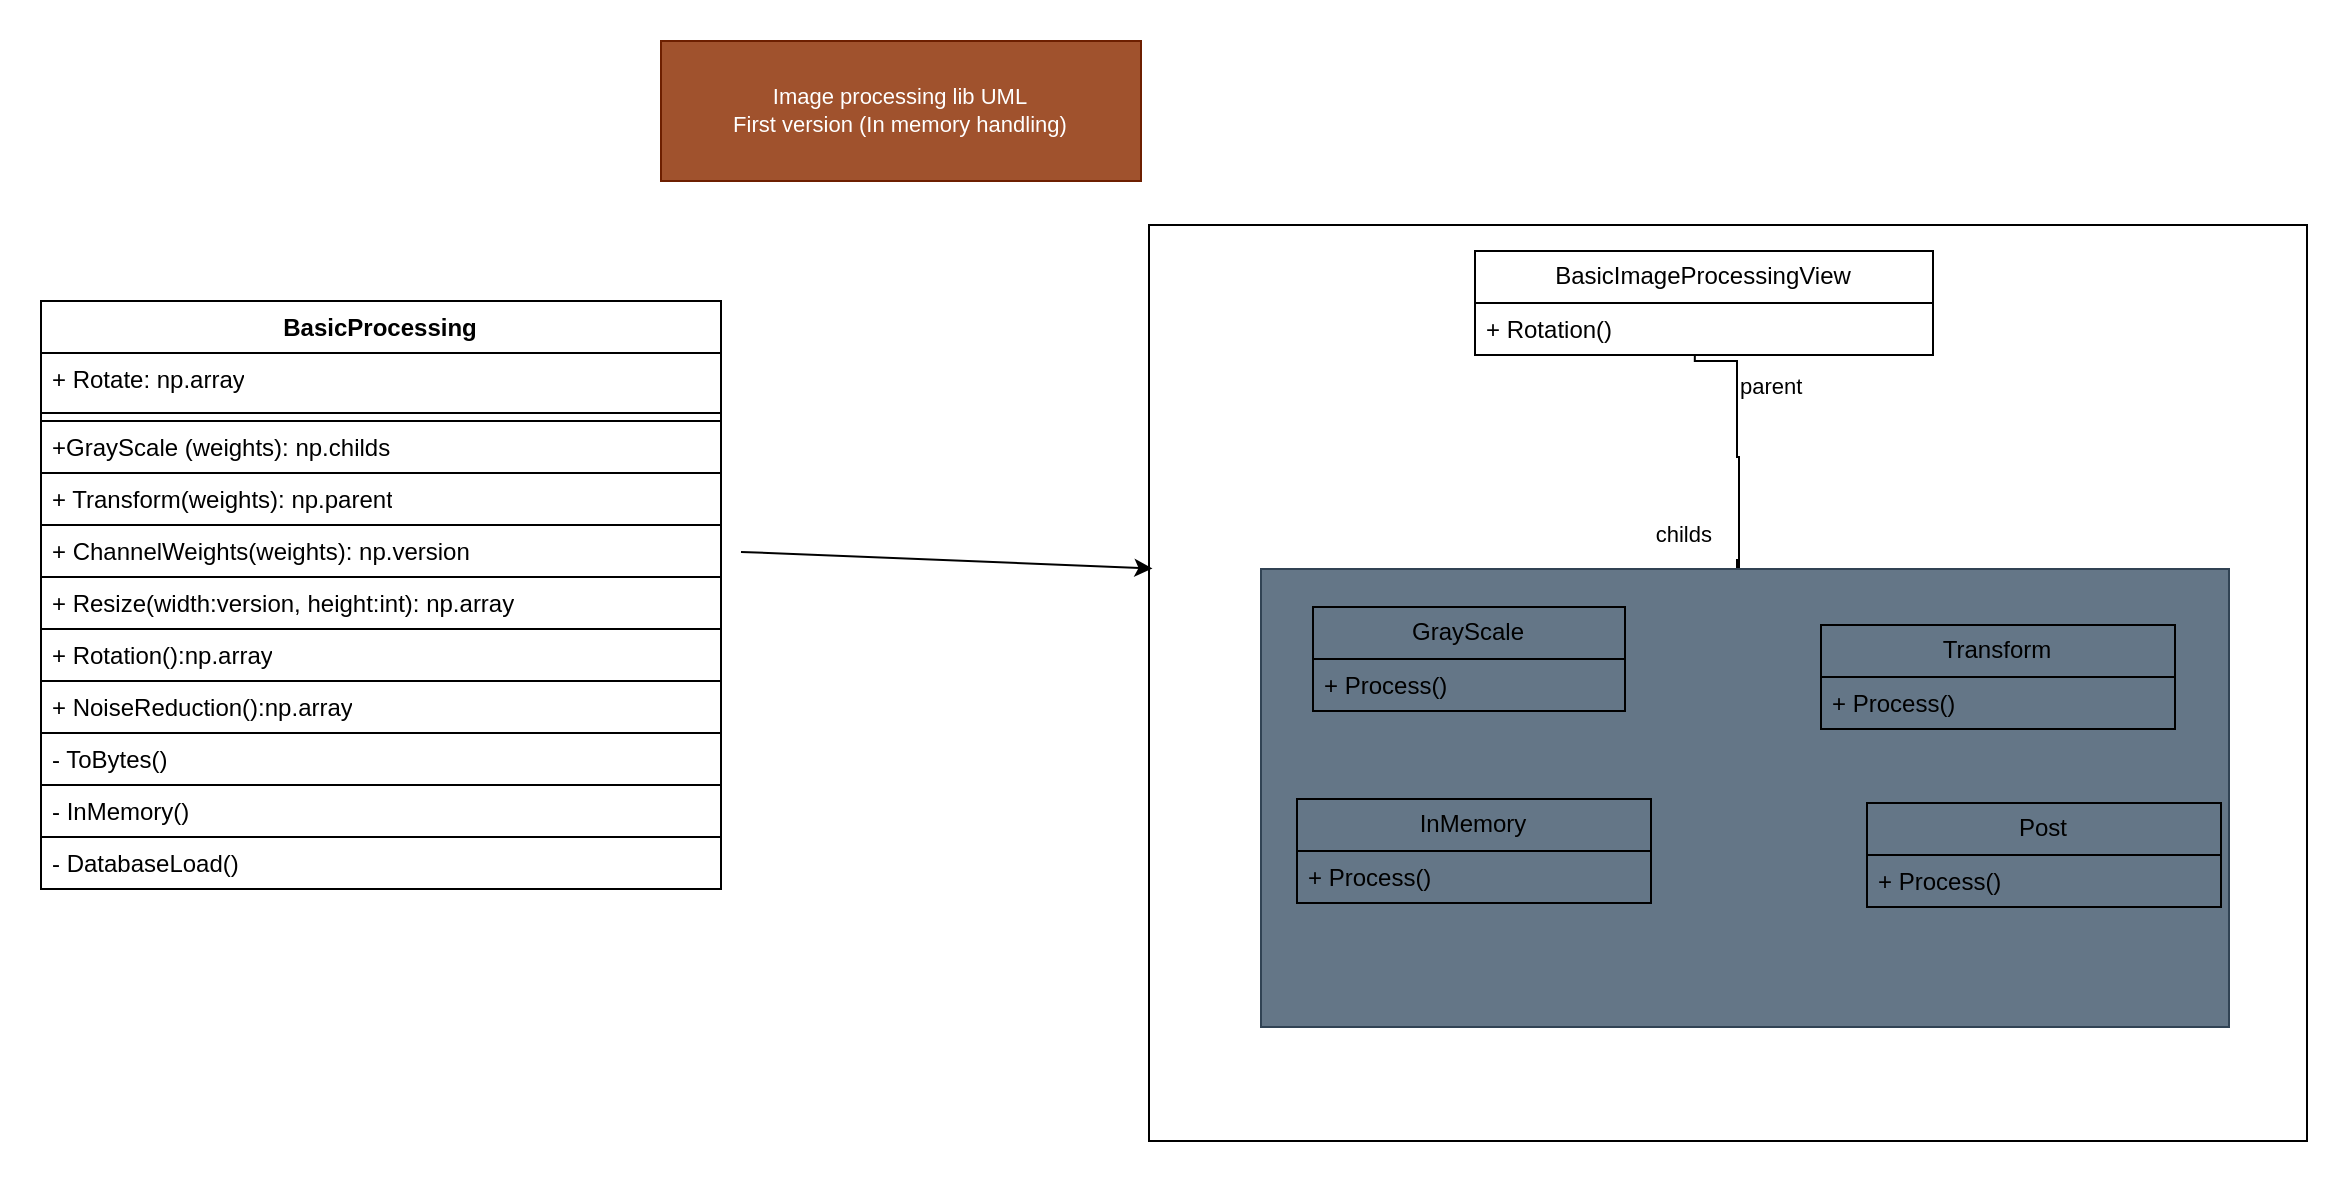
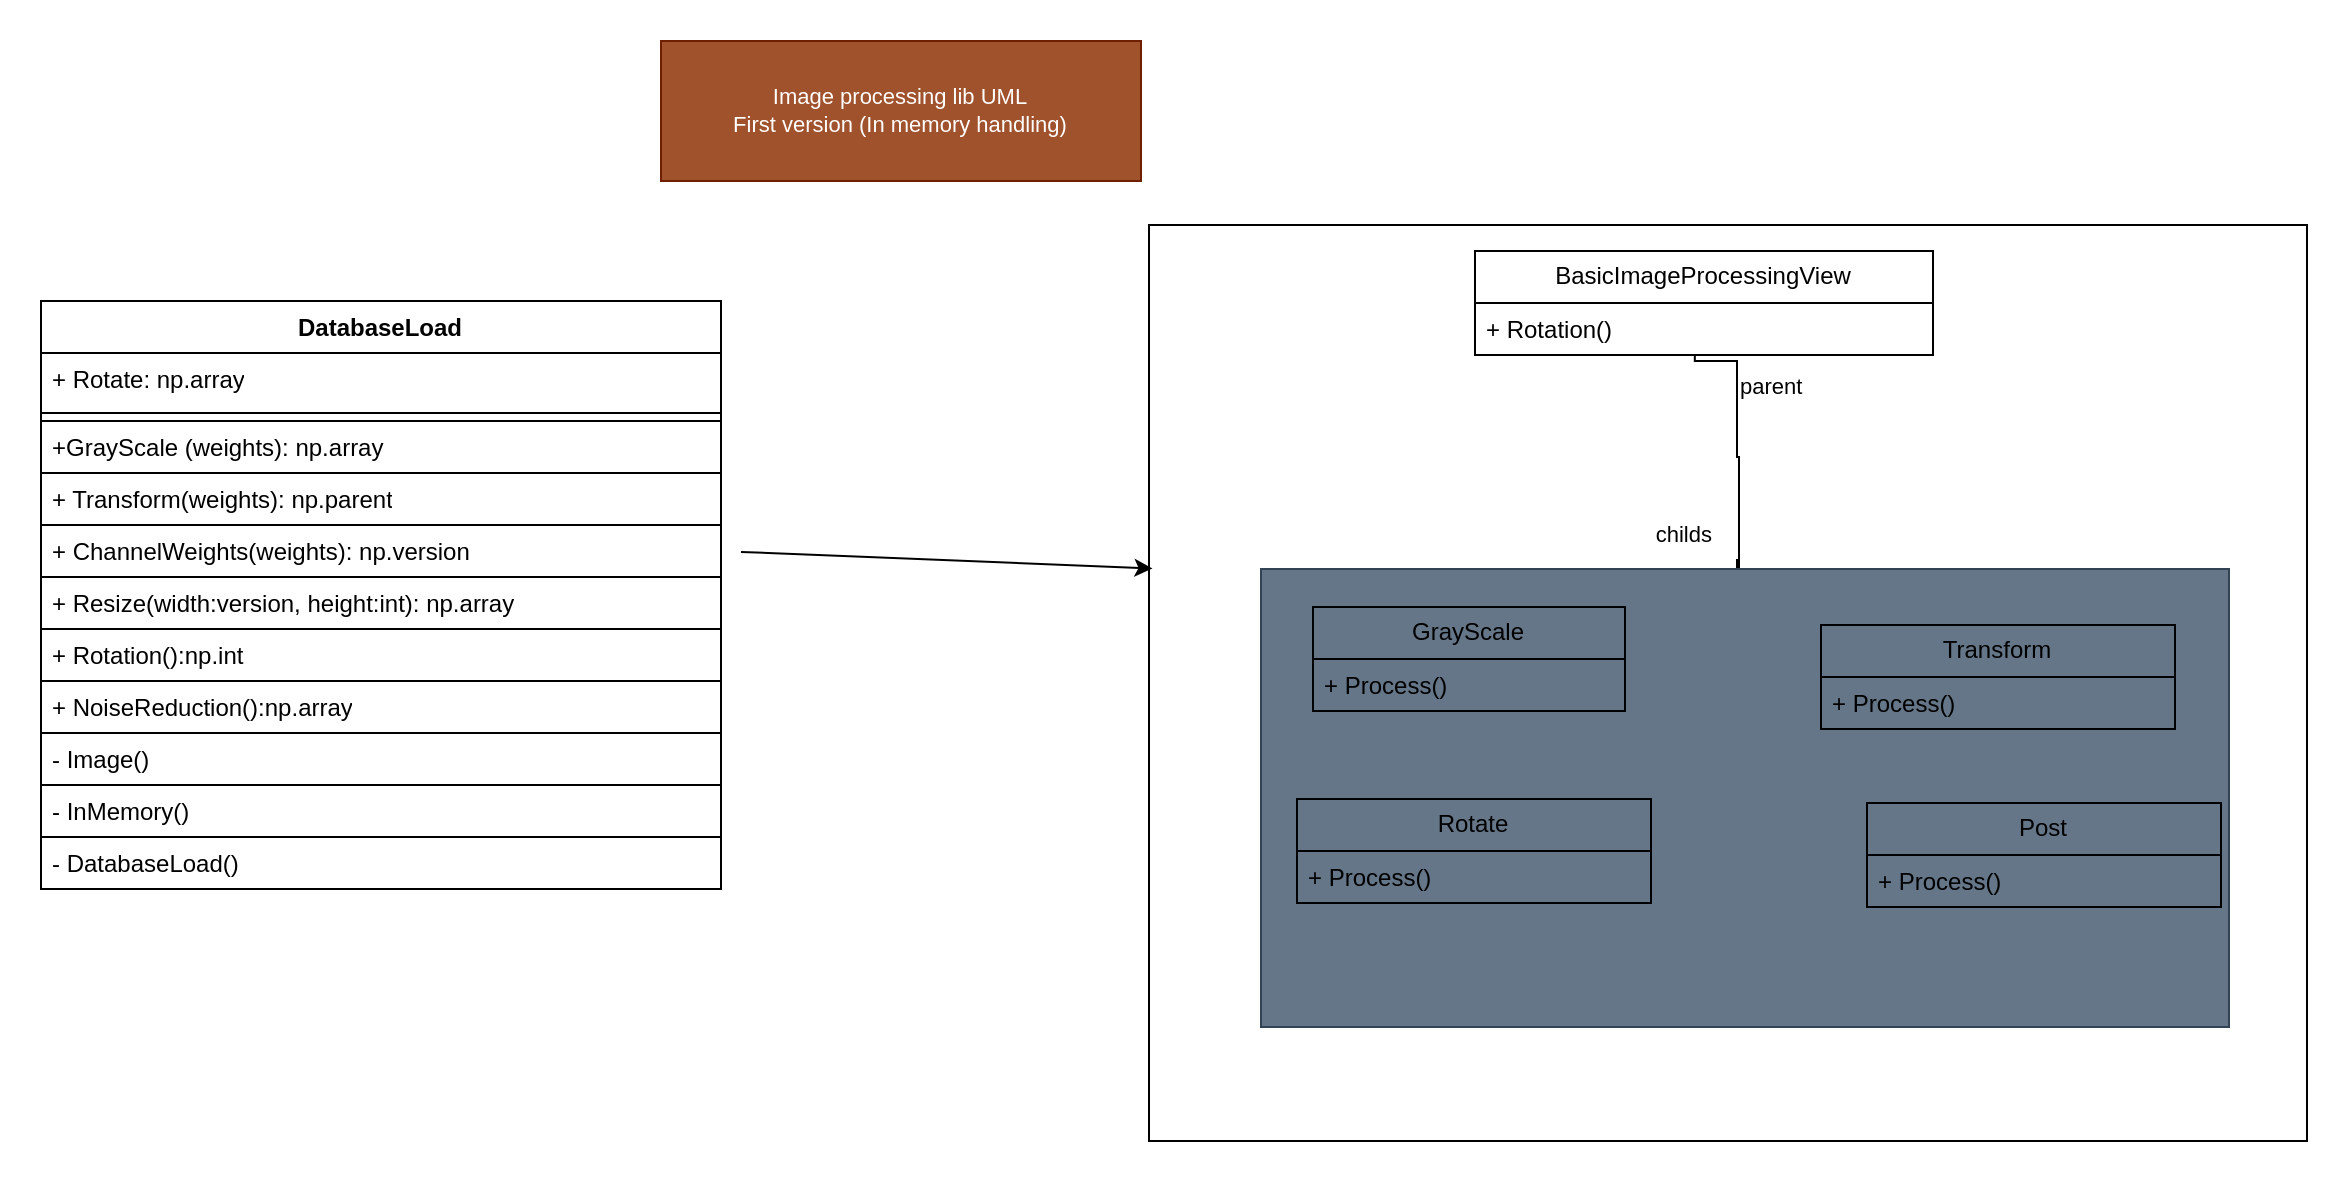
  <mxCell id="0" />
  <mxCell id="1" parent="0" />
  <mxCell id="2" value="" style="rounded=0;whiteSpace=wrap;html=1;movable=0;resizable=0;rotatable=0;deletable=0;editable=0;locked=1;connectable=0;" vertex="1" parent="1"><mxGeometry x="574" y="112" width="579" height="458" as="geometry" /></mxCell>
  <mxCell id="3" value="&lt;span style=&quot;font-size: 11px;&quot;&gt;Image processing lib UML&lt;/span&gt;&lt;div style=&quot;font-size: 11px;&quot;&gt;&lt;span style=&quot;font-size: 11px;&quot;&gt;First version (In memory handling)&lt;/span&gt;&lt;/div&gt;" style="text;html=1;align=center;verticalAlign=middle;whiteSpace=wrap;rounded=0;fillColor=#a0522d;fontColor=#ffffff;strokeColor=#6D1F00;fontSize=11;" vertex="1" parent="1"><mxGeometry x="330" y="20" width="240" height="70" as="geometry" /></mxCell>
- <mxCell id="4" value="BasicProcessing" style="swimlane;fontStyle=1;align=center;verticalAlign=top;childLayout=stackLayout;horizontal=1;startSize=26;horizontalStack=0;resizeParent=1;resizeParentMax=0;resizeLast=0;collapsible=1;marginBottom=0;whiteSpace=wrap;html=1;" vertex="1" parent="1"><mxGeometry x="20" y="150" width="340" height="294" as="geometry" /></mxCell>
+ <mxCell id="4" value="DatabaseLoad" style="swimlane;fontStyle=1;align=center;verticalAlign=top;childLayout=stackLayout;horizontal=1;startSize=26;horizontalStack=0;resizeParent=1;resizeParentMax=0;resizeLast=0;collapsible=1;marginBottom=0;whiteSpace=wrap;html=1;" vertex="1" parent="1"><mxGeometry x="20" y="150" width="340" height="294" as="geometry" /></mxCell>
  <mxCell id="5" value="+ Rotate: np.array" style="text;strokeColor=none;fillColor=none;align=left;verticalAlign=top;spacingLeft=4;spacingRight=4;overflow=hidden;rotatable=0;points=[[0,0.5],[1,0.5]];portConstraint=eastwest;whiteSpace=wrap;html=1;" vertex="1" parent="4"><mxGeometry y="26" width="340" height="26" as="geometry" /></mxCell>
  <mxCell id="6" value="" style="line;strokeWidth=1;fillColor=none;align=left;verticalAlign=middle;spacingTop=-1;spacingLeft=3;spacingRight=3;rotatable=0;labelPosition=right;points=[];portConstraint=eastwest;strokeColor=inherit;" vertex="1" parent="4"><mxGeometry y="52" width="340" height="8" as="geometry" /></mxCell>
- <mxCell id="7" value="+GrayScale (weights): np.childs" style="text;strokeColor=default;fillColor=none;align=left;verticalAlign=top;spacingLeft=4;spacingRight=4;overflow=hidden;rotatable=0;points=[[0,0.5],[1,0.5]];portConstraint=eastwest;whiteSpace=wrap;html=1;" vertex="1" parent="4"><mxGeometry y="60" width="340" height="26" as="geometry" /></mxCell>
+ <mxCell id="7" value="+GrayScale (weights): np.array" style="text;strokeColor=default;fillColor=none;align=left;verticalAlign=top;spacingLeft=4;spacingRight=4;overflow=hidden;rotatable=0;points=[[0,0.5],[1,0.5]];portConstraint=eastwest;whiteSpace=wrap;html=1;" vertex="1" parent="4"><mxGeometry y="60" width="340" height="26" as="geometry" /></mxCell>
  <mxCell id="8" value="+ Transform(weights): np.parent" style="text;strokeColor=default;fillColor=none;align=left;verticalAlign=top;spacingLeft=4;spacingRight=4;overflow=hidden;rotatable=0;points=[[0,0.5],[1,0.5]];portConstraint=eastwest;whiteSpace=wrap;html=1;" vertex="1" parent="4"><mxGeometry y="86" width="340" height="26" as="geometry" /></mxCell>
  <mxCell id="9" value="+ ChannelWeights(weights): np.version" style="text;strokeColor=default;fillColor=none;align=left;verticalAlign=top;spacingLeft=4;spacingRight=4;overflow=hidden;rotatable=0;points=[[0,0.5],[1,0.5]];portConstraint=eastwest;whiteSpace=wrap;html=1;" vertex="1" parent="4"><mxGeometry y="112" width="340" height="26" as="geometry" /></mxCell>
  <mxCell id="10" value="+ Resize(width:version, height:int): np.array" style="text;strokeColor=default;fillColor=none;align=left;verticalAlign=top;spacingLeft=4;spacingRight=4;overflow=hidden;rotatable=0;points=[[0,0.5],[1,0.5]];portConstraint=eastwest;whiteSpace=wrap;html=1;" vertex="1" parent="4"><mxGeometry y="138" width="340" height="26" as="geometry" /></mxCell>
- <mxCell id="11" value="+ Rotation():np.array" style="text;strokeColor=default;fillColor=none;align=left;verticalAlign=top;spacingLeft=4;spacingRight=4;overflow=hidden;rotatable=0;points=[[0,0.5],[1,0.5]];portConstraint=eastwest;whiteSpace=wrap;html=1;" vertex="1" parent="4"><mxGeometry y="164" width="340" height="26" as="geometry" /></mxCell>
+ <mxCell id="11" value="+ Rotation():np.int" style="text;strokeColor=default;fillColor=none;align=left;verticalAlign=top;spacingLeft=4;spacingRight=4;overflow=hidden;rotatable=0;points=[[0,0.5],[1,0.5]];portConstraint=eastwest;whiteSpace=wrap;html=1;" vertex="1" parent="4"><mxGeometry y="164" width="340" height="26" as="geometry" /></mxCell>
  <mxCell id="12" value="+ NoiseReduction():np.array" style="text;strokeColor=default;fillColor=none;align=left;verticalAlign=top;spacingLeft=4;spacingRight=4;overflow=hidden;rotatable=0;points=[[0,0.5],[1,0.5]];portConstraint=eastwest;whiteSpace=wrap;html=1;" vertex="1" parent="4"><mxGeometry y="190" width="340" height="26" as="geometry" /></mxCell>
- <mxCell id="13" value="- ToBytes()" style="text;strokeColor=default;fillColor=none;align=left;verticalAlign=top;spacingLeft=4;spacingRight=4;overflow=hidden;rotatable=0;points=[[0,0.5],[1,0.5]];portConstraint=eastwest;whiteSpace=wrap;html=1;" vertex="1" parent="4"><mxGeometry y="216" width="340" height="26" as="geometry" /></mxCell>
+ <mxCell id="13" value="- Image()" style="text;strokeColor=default;fillColor=none;align=left;verticalAlign=top;spacingLeft=4;spacingRight=4;overflow=hidden;rotatable=0;points=[[0,0.5],[1,0.5]];portConstraint=eastwest;whiteSpace=wrap;html=1;" vertex="1" parent="4"><mxGeometry y="216" width="340" height="26" as="geometry" /></mxCell>
  <mxCell id="14" value="- InMemory()" style="text;strokeColor=default;fillColor=none;align=left;verticalAlign=top;spacingLeft=4;spacingRight=4;overflow=hidden;rotatable=0;points=[[0,0.5],[1,0.5]];portConstraint=eastwest;whiteSpace=wrap;html=1;" vertex="1" parent="4"><mxGeometry y="242" width="340" height="26" as="geometry" /></mxCell>
  <mxCell id="15" value="- DatabaseLoad()" style="text;strokeColor=default;fillColor=none;align=left;verticalAlign=top;spacingLeft=4;spacingRight=4;overflow=hidden;rotatable=0;points=[[0,0.5],[1,0.5]];portConstraint=eastwest;whiteSpace=wrap;html=1;" vertex="1" parent="4"><mxGeometry y="268" width="340" height="26" as="geometry" /></mxCell>
  <mxCell id="16" value="" style="endArrow=classic;html=1;rounded=0;entryX=0.003;entryY=0.375;entryDx=0;entryDy=0;entryPerimeter=0;" edge="1" parent="1" target="2"><mxGeometry width="50" height="50" relative="1" as="geometry"><mxPoint x="370" y="275.44" as="sourcePoint" /><mxPoint x="600" y="275.44" as="targetPoint" /></mxGeometry></mxCell>
  <mxCell id="17" value="BasicImageProcessingView" style="swimlane;fontStyle=0;childLayout=stackLayout;horizontal=1;startSize=26;fillColor=none;horizontalStack=0;resizeParent=1;resizeParentMax=0;resizeLast=0;collapsible=1;marginBottom=0;whiteSpace=wrap;html=1;" vertex="1" parent="1"><mxGeometry x="737" y="125" width="229" height="52" as="geometry" /></mxCell>
  <mxCell id="18" value="+ Rotation()" style="text;strokeColor=none;fillColor=none;align=left;verticalAlign=top;spacingLeft=4;spacingRight=4;overflow=hidden;rotatable=0;points=[[0,0.5],[1,0.5]];portConstraint=eastwest;whiteSpace=wrap;html=1;" vertex="1" parent="17"><mxGeometry y="26" width="229" height="26" as="geometry" /></mxCell>
  <mxCell id="19" value="" style="rounded=0;whiteSpace=wrap;html=1;fillColor=#647687;fontColor=#ffffff;strokeColor=#314354;" vertex="1" parent="1"><mxGeometry x="630" y="284" width="484" height="229" as="geometry" /></mxCell>
  <mxCell id="20" value="GrayScale" style="swimlane;fontStyle=0;childLayout=stackLayout;horizontal=1;startSize=26;fillColor=none;horizontalStack=0;resizeParent=1;resizeParentMax=0;resizeLast=0;collapsible=1;marginBottom=0;whiteSpace=wrap;html=1;" vertex="1" parent="1"><mxGeometry x="656" y="303" width="156" height="52" as="geometry" /></mxCell>
  <mxCell id="21" value="+ Process()" style="text;strokeColor=none;fillColor=none;align=left;verticalAlign=top;spacingLeft=4;spacingRight=4;overflow=hidden;rotatable=0;points=[[0,0.5],[1,0.5]];portConstraint=eastwest;whiteSpace=wrap;html=1;" vertex="1" parent="20"><mxGeometry y="26" width="156" height="26" as="geometry" /></mxCell>
  <mxCell id="22" value="Transform" style="swimlane;fontStyle=0;childLayout=stackLayout;horizontal=1;startSize=26;fillColor=none;horizontalStack=0;resizeParent=1;resizeParentMax=0;resizeLast=0;collapsible=1;marginBottom=0;whiteSpace=wrap;html=1;" vertex="1" parent="1"><mxGeometry x="910" y="312" width="177" height="52" as="geometry" /></mxCell>
  <mxCell id="23" value="+ Process()" style="text;strokeColor=none;fillColor=none;align=left;verticalAlign=top;spacingLeft=4;spacingRight=4;overflow=hidden;rotatable=0;points=[[0,0.5],[1,0.5]];portConstraint=eastwest;whiteSpace=wrap;html=1;" vertex="1" parent="22"><mxGeometry y="26" width="177" height="26" as="geometry" /></mxCell>
- <mxCell id="24" value="InMemory" style="swimlane;fontStyle=0;childLayout=stackLayout;horizontal=1;startSize=26;fillColor=none;horizontalStack=0;resizeParent=1;resizeParentMax=0;resizeLast=0;collapsible=1;marginBottom=0;whiteSpace=wrap;html=1;" vertex="1" parent="1"><mxGeometry x="648" y="399" width="177" height="52" as="geometry" /></mxCell>
+ <mxCell id="24" value="Rotate" style="swimlane;fontStyle=0;childLayout=stackLayout;horizontal=1;startSize=26;fillColor=none;horizontalStack=0;resizeParent=1;resizeParentMax=0;resizeLast=0;collapsible=1;marginBottom=0;whiteSpace=wrap;html=1;" vertex="1" parent="1"><mxGeometry x="648" y="399" width="177" height="52" as="geometry" /></mxCell>
  <mxCell id="25" value="+ Process()" style="text;strokeColor=none;fillColor=none;align=left;verticalAlign=top;spacingLeft=4;spacingRight=4;overflow=hidden;rotatable=0;points=[[0,0.5],[1,0.5]];portConstraint=eastwest;whiteSpace=wrap;html=1;" vertex="1" parent="24"><mxGeometry y="26" width="177" height="26" as="geometry" /></mxCell>
  <mxCell id="26" value="" style="endArrow=none;html=1;edgeStyle=orthogonalEdgeStyle;rounded=0;exitX=0.48;exitY=1;exitDx=0;exitDy=0;exitPerimeter=0;" edge="1" parent="1" source="18"><mxGeometry relative="1" as="geometry"><mxPoint x="819" y="215" as="sourcePoint" /><mxPoint x="868" y="279" as="targetPoint" /><Array as="points"><mxPoint x="847" y="180" /><mxPoint x="868" y="180" /><mxPoint x="868" y="228" /><mxPoint x="869" y="228" /><mxPoint x="869" y="283" /><mxPoint x="868" y="283" /></Array></mxGeometry></mxCell>
  <mxCell id="27" value="parent" style="edgeLabel;resizable=0;html=1;align=left;verticalAlign=bottom;" connectable="0" vertex="1" parent="26"><mxGeometry x="-1" relative="1" as="geometry"><mxPoint x="21" y="24" as="offset" /></mxGeometry></mxCell>
  <mxCell id="28" value="childs" style="edgeLabel;resizable=0;html=1;align=right;verticalAlign=bottom;" connectable="0" vertex="1" parent="26"><mxGeometry x="1" relative="1" as="geometry"><mxPoint x="-12" y="-4" as="offset" /></mxGeometry></mxCell>
  <mxCell id="29" value="Post" style="swimlane;fontStyle=0;childLayout=stackLayout;horizontal=1;startSize=26;fillColor=none;horizontalStack=0;resizeParent=1;resizeParentMax=0;resizeLast=0;collapsible=1;marginBottom=0;whiteSpace=wrap;html=1;" vertex="1" parent="1"><mxGeometry x="933" y="401" width="177" height="52" as="geometry" /></mxCell>
  <mxCell id="30" value="+ Process()" style="text;strokeColor=none;fillColor=none;align=left;verticalAlign=top;spacingLeft=4;spacingRight=4;overflow=hidden;rotatable=0;points=[[0,0.5],[1,0.5]];portConstraint=eastwest;whiteSpace=wrap;html=1;" vertex="1" parent="29"><mxGeometry y="26" width="177" height="26" as="geometry" /></mxCell>
